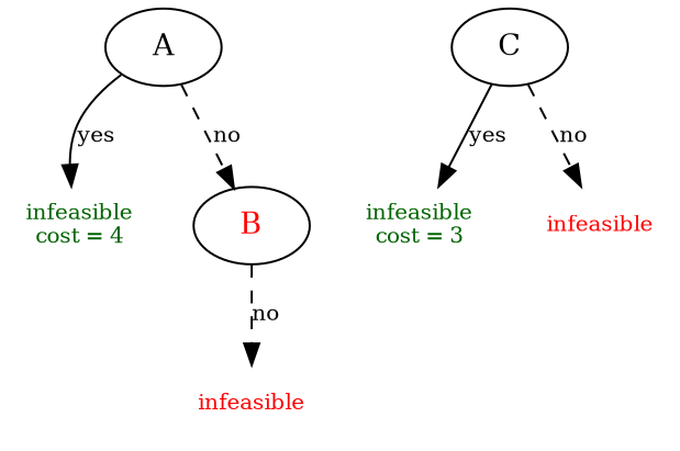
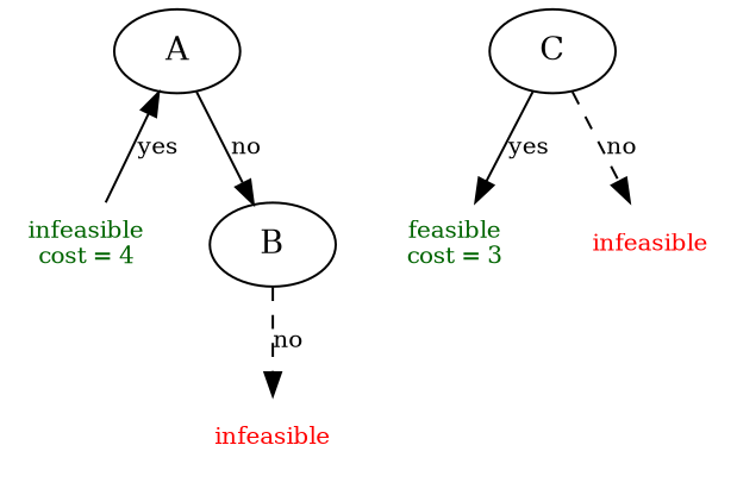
  digraph {
    node [fontsize=10 shape=plaintext]
    edge [fontsize=10 style=dashed]
    n1 [label=A fontsize="" shape=""]
    n2 [fontcolor=darkgreen label="infeasible\ncost = 4"]
-   n3 [label=B fontcolor=red fontsize="" shape=""]
+   n3 [label=B fontsize="" shape=""]
    n4 [fontcolor=red label=infeasible]
    n5 [label=C fontsize="" shape=""]
-   n6 [fontcolor=darkgreen label="infeasible\ncost = 3"]
+   n6 [fontcolor=darkgreen label="feasible\ncost = 3"]
    n7 [fontcolor=red label=infeasible]
-   n1 -> n2 [label=yes style=""]
-   n1 -> n3 [label=no]
+   n2 -> n1 [label=yes style=""]
+   n1 -> n3 [label=no style=solid]
    n3 -> n4 [label=no]
    n5 -> n6 [label=yes style=""]
    n5 -> n7 [label=no]
  }
